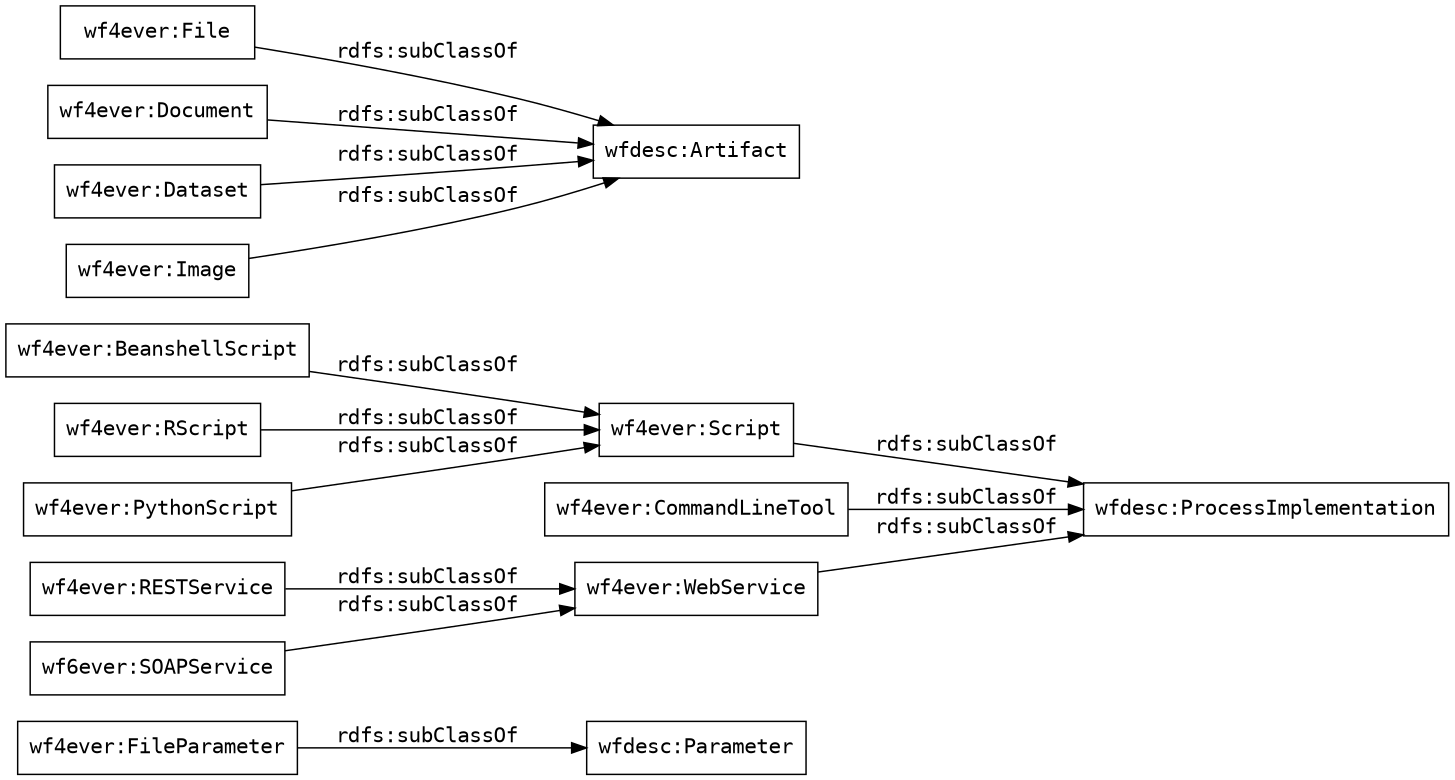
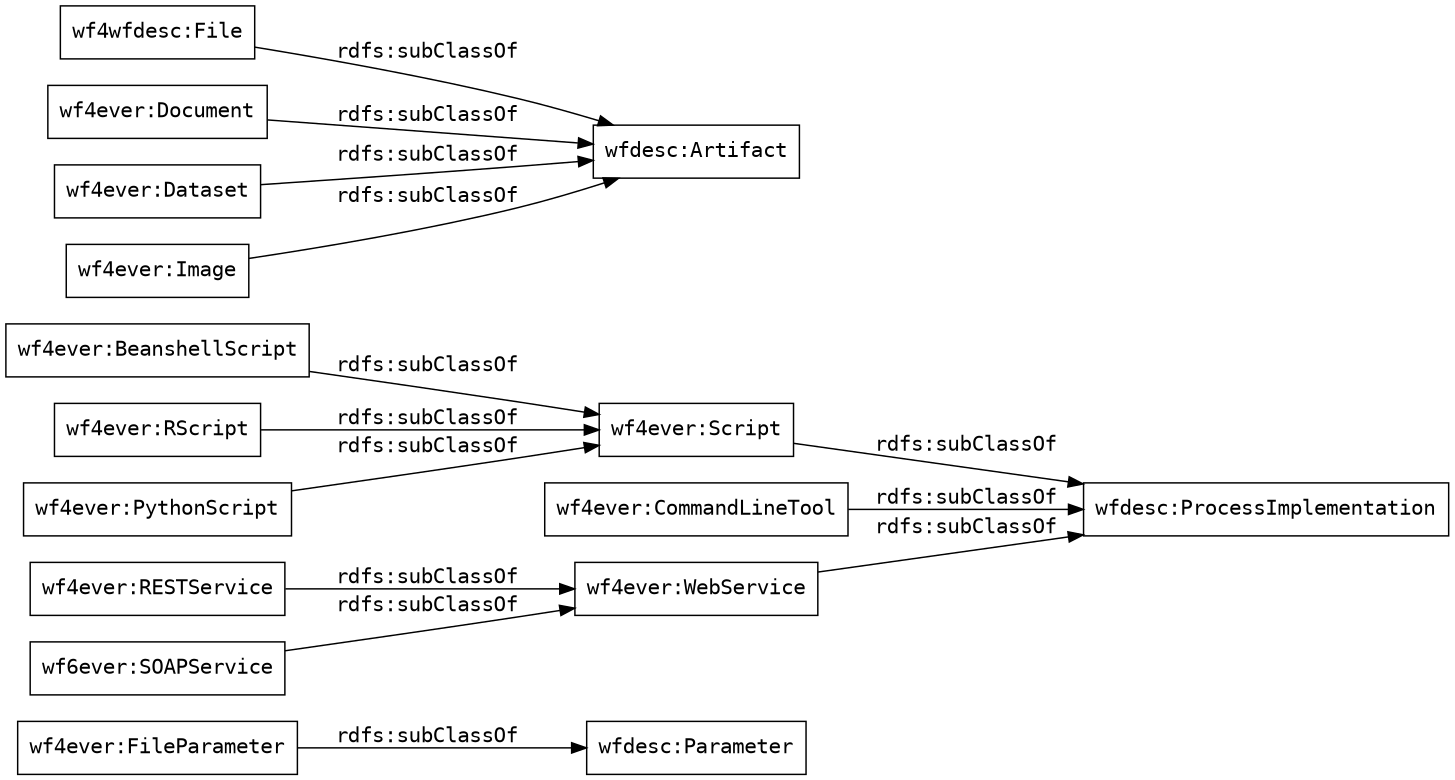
  digraph {
    fontname="DejaVu Sans Mono"
    rankdir=LR
    node [color=black fontname="DejaVu Sans Mono" shape=rectangle]
    edge [fontname="DejaVu Sans Mono"]
    "wf4ever:FileParameter"
    "wfdesc:Parameter"
    "wf4ever:WebService"
    "wfdesc:ProcessImplementation"
    "wf4ever:RESTService"
    n6 [label="wfdesc:Artifact"]
-   "wf4ever:File"
+   "wf4ever:File" [label="wf4wfdesc:File"]
    "wf4ever:Script"
    "wf4ever:BeanshellScript"
    "wf4ever:CommandLineTool"
    "wf4ever:Document"
    "wf4ever:Dataset"
    n13 [label="wf6ever:SOAPService"]
    "wf4ever:RScript"
    "wf4ever:PythonScript"
    "wf4ever:Image"
    "wf4ever:FileParameter" -> "wfdesc:Parameter" [label="rdfs:subClassOf"]
    "wf4ever:WebService" -> "wfdesc:ProcessImplementation" [label="rdfs:subClassOf"]
    "wf4ever:RESTService" -> "wf4ever:WebService" [label="rdfs:subClassOf"]
    "wf4ever:File" -> n6 [label="rdfs:subClassOf"]
    "wf4ever:Script" -> "wfdesc:ProcessImplementation" [label="rdfs:subClassOf"]
    "wf4ever:BeanshellScript" -> "wf4ever:Script" [label="rdfs:subClassOf"]
    "wf4ever:CommandLineTool" -> "wfdesc:ProcessImplementation" [label="rdfs:subClassOf"]
    "wf4ever:Document" -> n6 [label="rdfs:subClassOf"]
    "wf4ever:Dataset" -> n6 [label="rdfs:subClassOf"]
    n13 -> "wf4ever:WebService" [label="rdfs:subClassOf"]
    "wf4ever:RScript" -> "wf4ever:Script" [label="rdfs:subClassOf"]
    "wf4ever:PythonScript" -> "wf4ever:Script" [label="rdfs:subClassOf"]
    "wf4ever:Image" -> n6 [label="rdfs:subClassOf"]
  }
